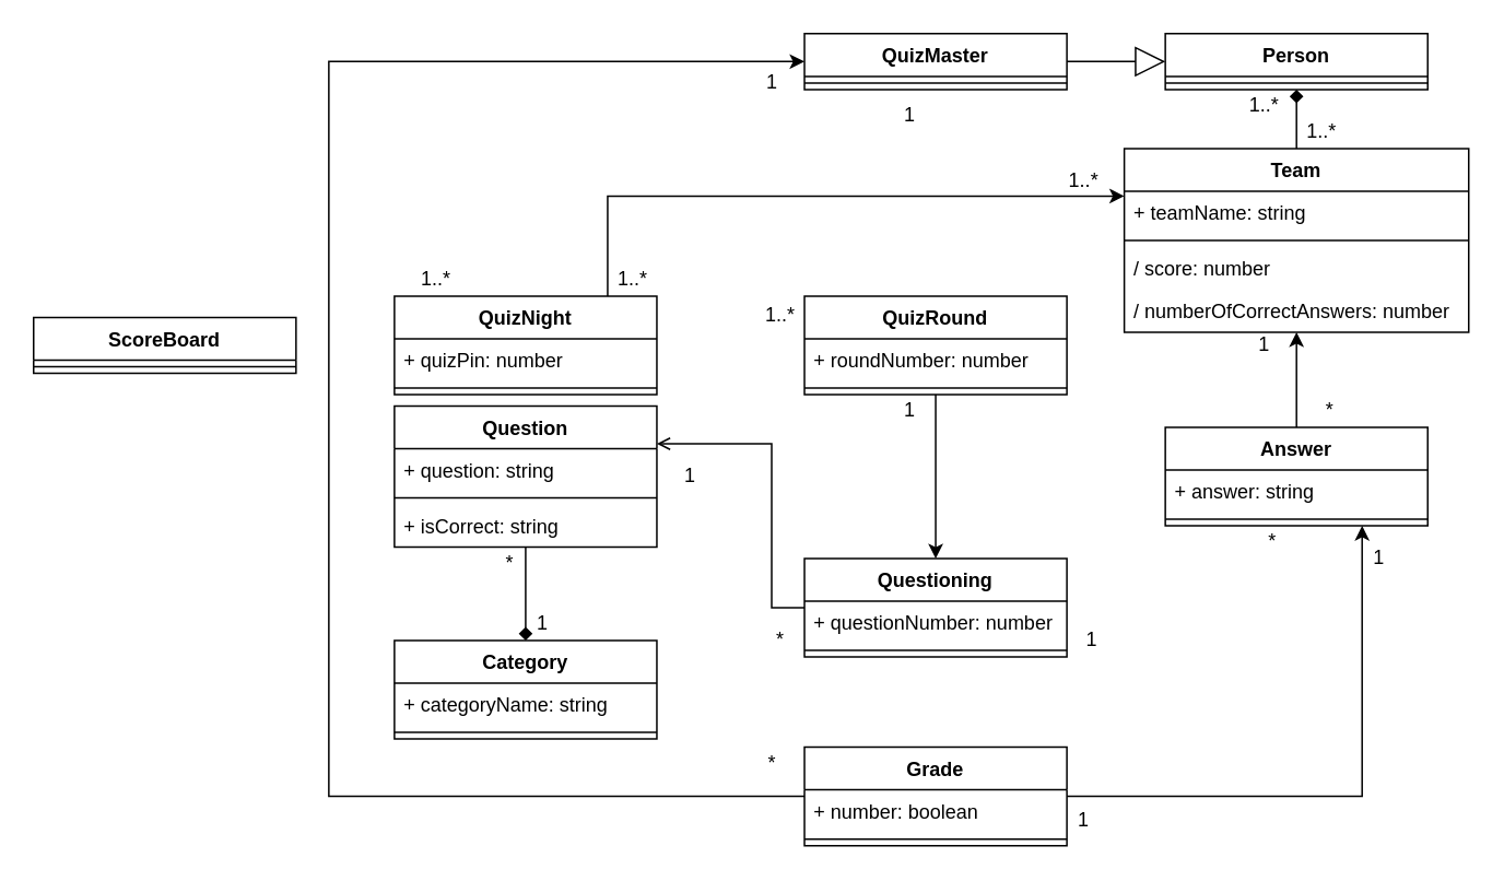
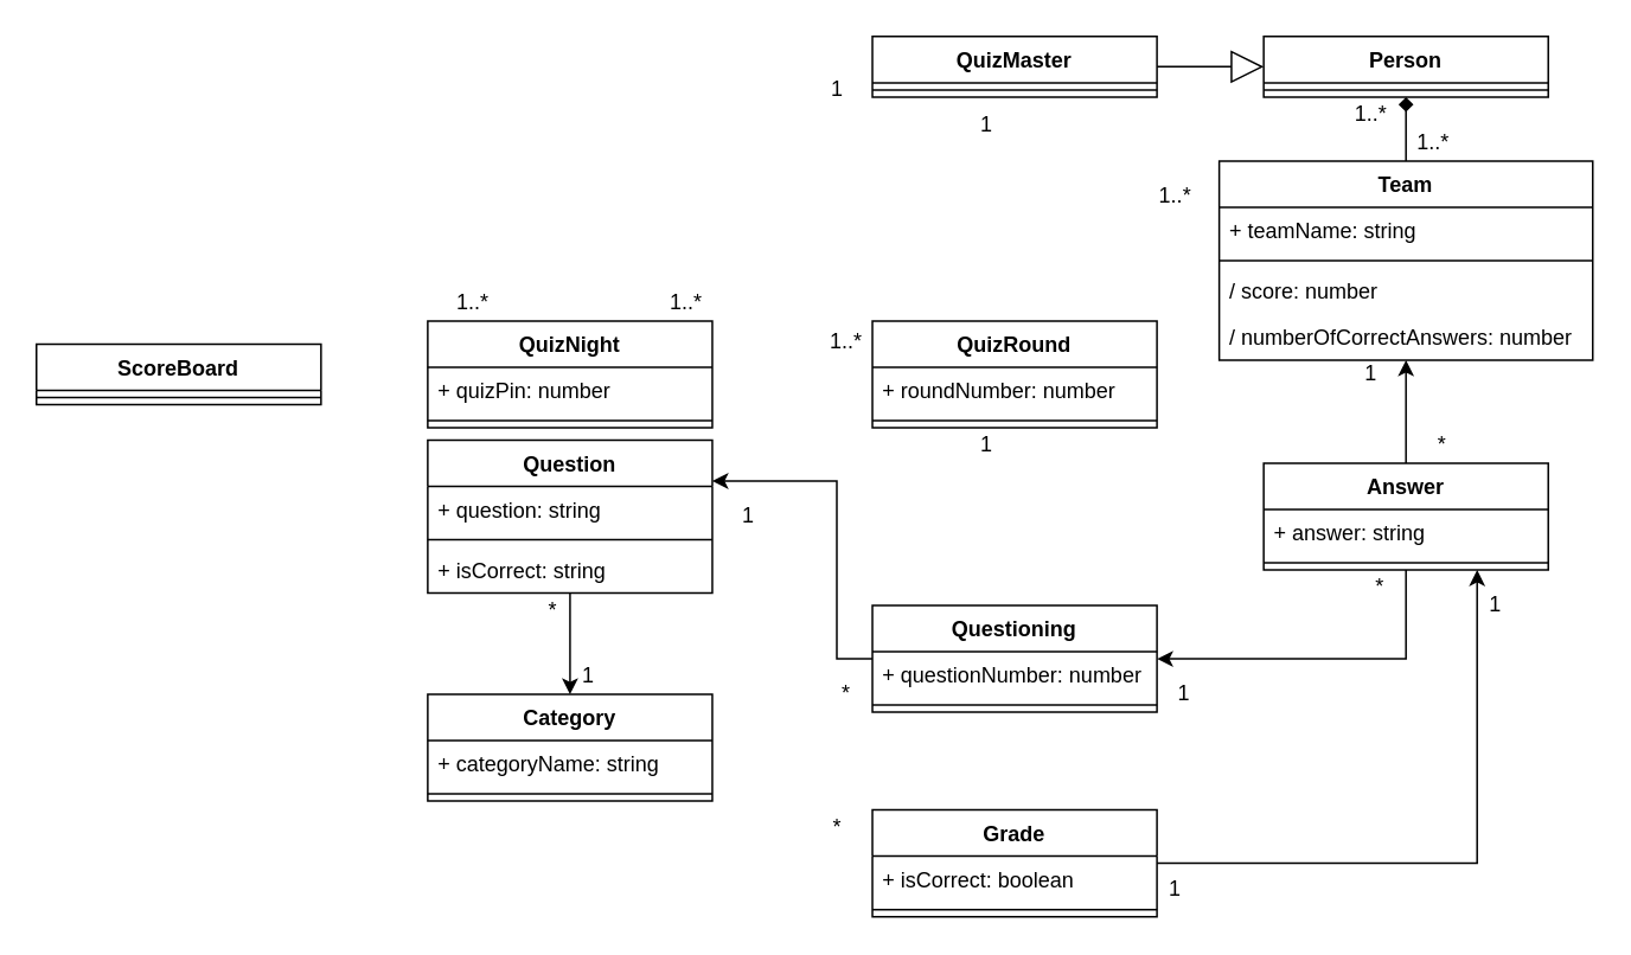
  <mxCell id="0" />
  <mxCell id="1" parent="0" />
  <mxCell id="2" style="edgeStyle=orthogonalEdgeStyle;rounded=0;orthogonalLoop=1;jettySize=auto;html=1;" edge="1" parent="1" source="13" target="30"><mxGeometry relative="1" as="geometry" /></mxCell>
  <mxCell id="3" style="edgeStyle=orthogonalEdgeStyle;rounded=0;orthogonalLoop=1;jettySize=auto;html=1;entryX=0.5;entryY=1;entryDx=0;entryDy=0;endArrow=diamond;" edge="1" parent="1" source="30" target="26"><mxGeometry relative="1" as="geometry" /></mxCell>
- <mxCell id="4" style="edgeStyle=orthogonalEdgeStyle;rounded=0;orthogonalLoop=1;jettySize=auto;html=1;entryX=0;entryY=0.115;entryDx=0;entryDy=0;entryPerimeter=0;" edge="1" parent="1" source="5" target="31"><mxGeometry relative="1" as="geometry"><Array as="points"><mxPoint x="370" y="119" /></Array></mxGeometry></mxCell>
  <mxCell id="5" value="QuizNight" style="swimlane;fontStyle=1;align=center;verticalAlign=top;childLayout=stackLayout;horizontal=1;startSize=26;horizontalStack=0;resizeParent=1;resizeParentMax=0;resizeLast=0;collapsible=1;marginBottom=0;" vertex="1" parent="1"><mxGeometry x="240" y="180" width="160" height="60" as="geometry" /></mxCell>
  <mxCell id="6" value="+ quizPin: number" style="text;strokeColor=none;fillColor=none;align=left;verticalAlign=top;spacingLeft=4;spacingRight=4;overflow=hidden;rotatable=0;points=[[0,0.5],[1,0.5]];portConstraint=eastwest;" vertex="1" parent="5"><mxGeometry y="26" width="160" height="26" as="geometry" /></mxCell>
  <mxCell id="7" value="" style="line;strokeWidth=1;fillColor=none;align=left;verticalAlign=middle;spacingTop=-1;spacingLeft=3;spacingRight=3;rotatable=0;labelPosition=right;points=[];portConstraint=eastwest;" vertex="1" parent="5"><mxGeometry y="52" width="160" height="8" as="geometry" /></mxCell>
- <mxCell id="8" style="edgeStyle=orthogonalEdgeStyle;rounded=0;orthogonalLoop=1;jettySize=auto;html=1;entryX=0.5;entryY=0;entryDx=0;entryDy=0;" edge="1" parent="1" source="9" target="17"><mxGeometry relative="1" as="geometry" /></mxCell>
  <mxCell id="9" value="QuizRound" style="swimlane;fontStyle=1;align=center;verticalAlign=top;childLayout=stackLayout;horizontal=1;startSize=26;horizontalStack=0;resizeParent=1;resizeParentMax=0;resizeLast=0;collapsible=1;marginBottom=0;" vertex="1" parent="1"><mxGeometry x="490" y="180" width="160" height="60" as="geometry" /></mxCell>
  <mxCell id="10" value="+ roundNumber: number" style="text;strokeColor=none;fillColor=none;align=left;verticalAlign=top;spacingLeft=4;spacingRight=4;overflow=hidden;rotatable=0;points=[[0,0.5],[1,0.5]];portConstraint=eastwest;" vertex="1" parent="9"><mxGeometry y="26" width="160" height="26" as="geometry" /></mxCell>
  <mxCell id="11" value="" style="line;strokeWidth=1;fillColor=none;align=left;verticalAlign=middle;spacingTop=-1;spacingLeft=3;spacingRight=3;rotatable=0;labelPosition=right;points=[];portConstraint=eastwest;" vertex="1" parent="9"><mxGeometry y="52" width="160" height="8" as="geometry" /></mxCell>
+ <mxCell id="12" style="edgeStyle=orthogonalEdgeStyle;rounded=0;orthogonalLoop=1;jettySize=auto;html=1;" edge="1" parent="1" source="13" target="17"><mxGeometry relative="1" as="geometry"><mxPoint x="653.04" y="370.992" as="targetPoint" /><Array as="points"><mxPoint x="790" y="370" /></Array></mxGeometry></mxCell>
  <mxCell id="13" value="Answer" style="swimlane;fontStyle=1;align=center;verticalAlign=top;childLayout=stackLayout;horizontal=1;startSize=26;horizontalStack=0;resizeParent=1;resizeParentMax=0;resizeLast=0;collapsible=1;marginBottom=0;" vertex="1" parent="1"><mxGeometry x="710" y="260" width="160" height="60" as="geometry" /></mxCell>
  <mxCell id="14" value="+ answer: string" style="text;strokeColor=none;fillColor=none;align=left;verticalAlign=top;spacingLeft=4;spacingRight=4;overflow=hidden;rotatable=0;points=[[0,0.5],[1,0.5]];portConstraint=eastwest;" vertex="1" parent="13"><mxGeometry y="26" width="160" height="26" as="geometry" /></mxCell>
  <mxCell id="15" value="" style="line;strokeWidth=1;fillColor=none;align=left;verticalAlign=middle;spacingTop=-1;spacingLeft=3;spacingRight=3;rotatable=0;labelPosition=right;points=[];portConstraint=eastwest;" vertex="1" parent="13"><mxGeometry y="52" width="160" height="8" as="geometry" /></mxCell>
- <mxCell id="16" style="edgeStyle=orthogonalEdgeStyle;rounded=0;orthogonalLoop=1;jettySize=auto;html=1;endArrow=open;" edge="1" parent="1" source="17" target="47"><mxGeometry relative="1" as="geometry"><Array as="points"><mxPoint x="470" y="370" /><mxPoint x="470" y="270" /></Array></mxGeometry></mxCell>
+ <mxCell id="16" style="edgeStyle=orthogonalEdgeStyle;rounded=0;orthogonalLoop=1;jettySize=auto;html=1;" edge="1" parent="1" source="17" target="47"><mxGeometry relative="1" as="geometry"><Array as="points"><mxPoint x="470" y="370" /><mxPoint x="470" y="270" /></Array></mxGeometry></mxCell>
  <mxCell id="17" value="Questioning" style="swimlane;fontStyle=1;align=center;verticalAlign=top;childLayout=stackLayout;horizontal=1;startSize=26;horizontalStack=0;resizeParent=1;resizeParentMax=0;resizeLast=0;collapsible=1;marginBottom=0;" vertex="1" parent="1"><mxGeometry x="490" y="340" width="160" height="60" as="geometry" /></mxCell>
  <mxCell id="18" value="+ questionNumber: number" style="text;strokeColor=none;fillColor=none;align=left;verticalAlign=top;spacingLeft=4;spacingRight=4;overflow=hidden;rotatable=0;points=[[0,0.5],[1,0.5]];portConstraint=eastwest;" vertex="1" parent="17"><mxGeometry y="26" width="160" height="26" as="geometry" /></mxCell>
  <mxCell id="19" value="" style="line;strokeWidth=1;fillColor=none;align=left;verticalAlign=middle;spacingTop=-1;spacingLeft=3;spacingRight=3;rotatable=0;labelPosition=right;points=[];portConstraint=eastwest;" vertex="1" parent="17"><mxGeometry y="52" width="160" height="8" as="geometry" /></mxCell>
- <mxCell id="20" style="edgeStyle=orthogonalEdgeStyle;rounded=0;orthogonalLoop=1;jettySize=auto;html=1;" edge="1" parent="1" source="22" target="28"><mxGeometry relative="1" as="geometry"><Array as="points"><mxPoint x="200" y="485" /><mxPoint x="200" y="37" /></Array></mxGeometry></mxCell>
  <mxCell id="21" style="edgeStyle=orthogonalEdgeStyle;rounded=0;orthogonalLoop=1;jettySize=auto;html=1;entryX=0.75;entryY=1;entryDx=0;entryDy=0;" edge="1" parent="1" source="22" target="13"><mxGeometry relative="1" as="geometry" /></mxCell>
  <mxCell id="22" value="Grade" style="swimlane;fontStyle=1;align=center;verticalAlign=top;childLayout=stackLayout;horizontal=1;startSize=26;horizontalStack=0;resizeParent=1;resizeParentMax=0;resizeLast=0;collapsible=1;marginBottom=0;" vertex="1" parent="1"><mxGeometry x="490" y="455" width="160" height="60" as="geometry" /></mxCell>
- <mxCell id="23" value="+ number: boolean" style="text;strokeColor=none;fillColor=none;align=left;verticalAlign=top;spacingLeft=4;spacingRight=4;overflow=hidden;rotatable=0;points=[[0,0.5],[1,0.5]];portConstraint=eastwest;" vertex="1" parent="22"><mxGeometry y="26" width="160" height="26" as="geometry" /></mxCell>
+ <mxCell id="23" value="+ isCorrect: boolean" style="text;strokeColor=none;fillColor=none;align=left;verticalAlign=top;spacingLeft=4;spacingRight=4;overflow=hidden;rotatable=0;points=[[0,0.5],[1,0.5]];portConstraint=eastwest;" vertex="1" parent="22"><mxGeometry y="26" width="160" height="26" as="geometry" /></mxCell>
  <mxCell id="24" value="" style="line;strokeWidth=1;fillColor=none;align=left;verticalAlign=middle;spacingTop=-1;spacingLeft=3;spacingRight=3;rotatable=0;labelPosition=right;points=[];portConstraint=eastwest;" vertex="1" parent="22"><mxGeometry y="52" width="160" height="8" as="geometry" /></mxCell>
  <mxCell id="25" value="" style="endArrow=block;endSize=16;endFill=0;html=1;" edge="1" parent="1" source="28" target="26"><mxGeometry width="160" relative="1" as="geometry"><mxPoint x="520" y="30" as="sourcePoint" /><mxPoint x="680" y="30" as="targetPoint" /></mxGeometry></mxCell>
  <mxCell id="26" value="Person" style="swimlane;fontStyle=1;align=center;verticalAlign=top;childLayout=stackLayout;horizontal=1;startSize=26;horizontalStack=0;resizeParent=1;resizeParentMax=0;resizeLast=0;collapsible=1;marginBottom=0;" vertex="1" parent="1"><mxGeometry x="710" y="20" width="160" height="34" as="geometry" /></mxCell>
  <mxCell id="27" value="" style="line;strokeWidth=1;fillColor=none;align=left;verticalAlign=middle;spacingTop=-1;spacingLeft=3;spacingRight=3;rotatable=0;labelPosition=right;points=[];portConstraint=eastwest;" vertex="1" parent="26"><mxGeometry y="26" width="160" height="8" as="geometry" /></mxCell>
  <mxCell id="28" value="QuizMaster" style="swimlane;fontStyle=1;align=center;verticalAlign=top;childLayout=stackLayout;horizontal=1;startSize=26;horizontalStack=0;resizeParent=1;resizeParentMax=0;resizeLast=0;collapsible=1;marginBottom=0;" vertex="1" parent="1"><mxGeometry x="490" y="20" width="160" height="34" as="geometry" /></mxCell>
  <mxCell id="29" value="" style="line;strokeWidth=1;fillColor=none;align=left;verticalAlign=middle;spacingTop=-1;spacingLeft=3;spacingRight=3;rotatable=0;labelPosition=right;points=[];portConstraint=eastwest;" vertex="1" parent="28"><mxGeometry y="26" width="160" height="8" as="geometry" /></mxCell>
  <mxCell id="30" value="Team" style="swimlane;fontStyle=1;align=center;verticalAlign=top;childLayout=stackLayout;horizontal=1;startSize=26;horizontalStack=0;resizeParent=1;resizeParentMax=0;resizeLast=0;collapsible=1;marginBottom=0;" vertex="1" parent="1"><mxGeometry x="685" y="90" width="210" height="112" as="geometry" /></mxCell>
  <mxCell id="31" value="+ teamName: string" style="text;strokeColor=none;fillColor=none;align=left;verticalAlign=top;spacingLeft=4;spacingRight=4;overflow=hidden;rotatable=0;points=[[0,0.5],[1,0.5]];portConstraint=eastwest;" vertex="1" parent="30"><mxGeometry y="26" width="210" height="26" as="geometry" /></mxCell>
  <mxCell id="32" value="" style="line;strokeWidth=1;fillColor=none;align=left;verticalAlign=middle;spacingTop=-1;spacingLeft=3;spacingRight=3;rotatable=0;labelPosition=right;points=[];portConstraint=eastwest;" vertex="1" parent="30"><mxGeometry y="52" width="210" height="8" as="geometry" /></mxCell>
  <mxCell id="33" value="/ score: number" style="text;strokeColor=none;fillColor=none;align=left;verticalAlign=top;spacingLeft=4;spacingRight=4;overflow=hidden;rotatable=0;points=[[0,0.5],[1,0.5]];portConstraint=eastwest;" vertex="1" parent="30"><mxGeometry y="60" width="210" height="26" as="geometry" /></mxCell>
  <mxCell id="34" value="/ numberOfCorrectAnswers: number" style="text;strokeColor=none;fillColor=none;align=left;verticalAlign=top;spacingLeft=4;spacingRight=4;overflow=hidden;rotatable=0;points=[[0,0.5],[1,0.5]];portConstraint=eastwest;" vertex="1" parent="30"><mxGeometry y="86" width="210" height="26" as="geometry" /></mxCell>
  <mxCell id="35" value="1..*" style="text;html=1;align=center;verticalAlign=middle;resizable=0;points=[];autosize=1;" vertex="1" parent="1"><mxGeometry x="645" y="100" width="30" height="20" as="geometry" /></mxCell>
  <mxCell id="36" value="1" style="text;html=1;align=center;verticalAlign=middle;resizable=0;points=[];autosize=1;" vertex="1" parent="1"><mxGeometry x="544" y="60" width="20" height="20" as="geometry" /></mxCell>
  <mxCell id="37" value="1..*" style="text;html=1;align=center;verticalAlign=middle;resizable=0;points=[];autosize=1;" vertex="1" parent="1"><mxGeometry x="755" y="54" width="30" height="20" as="geometry" /></mxCell>
  <mxCell id="38" value="1..*" style="text;html=1;align=center;verticalAlign=middle;resizable=0;points=[];autosize=1;" vertex="1" parent="1"><mxGeometry x="460" y="182" width="30" height="20" as="geometry" /></mxCell>
  <mxCell id="39" value="1" style="text;html=1;align=center;verticalAlign=middle;resizable=0;points=[];autosize=1;" vertex="1" parent="1"><mxGeometry x="655" y="380" width="20" height="20" as="geometry" /></mxCell>
  <mxCell id="40" value="1" style="text;html=1;align=center;verticalAlign=middle;resizable=0;points=[];autosize=1;" vertex="1" parent="1"><mxGeometry x="410" y="280" width="20" height="20" as="geometry" /></mxCell>
  <mxCell id="41" value="1" style="text;html=1;align=center;verticalAlign=middle;resizable=0;points=[];autosize=1;" vertex="1" parent="1"><mxGeometry x="830" y="330" width="20" height="20" as="geometry" /></mxCell>
  <mxCell id="42" value="1" style="text;html=1;align=center;verticalAlign=middle;resizable=0;points=[];autosize=1;" vertex="1" parent="1"><mxGeometry x="650" y="490" width="20" height="20" as="geometry" /></mxCell>
  <mxCell id="43" value="1" style="text;html=1;align=center;verticalAlign=middle;resizable=0;points=[];autosize=1;" vertex="1" parent="1"><mxGeometry x="460" y="40" width="20" height="20" as="geometry" /></mxCell>
  <mxCell id="44" value="*" style="text;html=1;align=center;verticalAlign=middle;resizable=0;points=[];autosize=1;" vertex="1" parent="1"><mxGeometry x="460" y="455" width="20" height="20" as="geometry" /></mxCell>
  <mxCell id="45" value="*" style="text;html=1;align=center;verticalAlign=middle;resizable=0;points=[];autosize=1;" vertex="1" parent="1"><mxGeometry x="465" y="380" width="20" height="20" as="geometry" /></mxCell>
- <mxCell id="46" style="edgeStyle=orthogonalEdgeStyle;rounded=0;orthogonalLoop=1;jettySize=auto;html=1;endArrow=diamond;" edge="1" parent="1" source="47" target="51"><mxGeometry relative="1" as="geometry" /></mxCell>
+ <mxCell id="46" style="edgeStyle=orthogonalEdgeStyle;rounded=0;orthogonalLoop=1;jettySize=auto;html=1;" edge="1" parent="1" source="47" target="51"><mxGeometry relative="1" as="geometry" /></mxCell>
  <mxCell id="47" value="Question" style="swimlane;fontStyle=1;align=center;verticalAlign=top;childLayout=stackLayout;horizontal=1;startSize=26;horizontalStack=0;resizeParent=1;resizeParentMax=0;resizeLast=0;collapsible=1;marginBottom=0;" vertex="1" parent="1"><mxGeometry x="240" y="247" width="160" height="86" as="geometry" /></mxCell>
  <mxCell id="48" value="+ question: string" style="text;strokeColor=none;fillColor=none;align=left;verticalAlign=top;spacingLeft=4;spacingRight=4;overflow=hidden;rotatable=0;points=[[0,0.5],[1,0.5]];portConstraint=eastwest;" vertex="1" parent="47"><mxGeometry y="26" width="160" height="26" as="geometry" /></mxCell>
  <mxCell id="49" value="" style="line;strokeWidth=1;fillColor=none;align=left;verticalAlign=middle;spacingTop=-1;spacingLeft=3;spacingRight=3;rotatable=0;labelPosition=right;points=[];portConstraint=eastwest;" vertex="1" parent="47"><mxGeometry y="52" width="160" height="8" as="geometry" /></mxCell>
  <mxCell id="50" value="+ isCorrect: string" style="text;strokeColor=none;fillColor=none;align=left;verticalAlign=top;spacingLeft=4;spacingRight=4;overflow=hidden;rotatable=0;points=[[0,0.5],[1,0.5]];portConstraint=eastwest;" vertex="1" parent="47"><mxGeometry y="60" width="160" height="26" as="geometry" /></mxCell>
  <mxCell id="51" value="Category" style="swimlane;fontStyle=1;align=center;verticalAlign=top;childLayout=stackLayout;horizontal=1;startSize=26;horizontalStack=0;resizeParent=1;resizeParentMax=0;resizeLast=0;collapsible=1;marginBottom=0;" vertex="1" parent="1"><mxGeometry x="240" y="390" width="160" height="60" as="geometry" /></mxCell>
  <mxCell id="52" value="+ categoryName: string" style="text;strokeColor=none;fillColor=none;align=left;verticalAlign=top;spacingLeft=4;spacingRight=4;overflow=hidden;rotatable=0;points=[[0,0.5],[1,0.5]];portConstraint=eastwest;" vertex="1" parent="51"><mxGeometry y="26" width="160" height="26" as="geometry" /></mxCell>
  <mxCell id="53" value="" style="line;strokeWidth=1;fillColor=none;align=left;verticalAlign=middle;spacingTop=-1;spacingLeft=3;spacingRight=3;rotatable=0;labelPosition=right;points=[];portConstraint=eastwest;" vertex="1" parent="51"><mxGeometry y="52" width="160" height="8" as="geometry" /></mxCell>
  <mxCell id="54" value="1" style="text;html=1;align=center;verticalAlign=middle;resizable=0;points=[];autosize=1;" vertex="1" parent="1"><mxGeometry x="320" y="370" width="20" height="20" as="geometry" /></mxCell>
  <mxCell id="55" value="*" style="text;html=1;align=center;verticalAlign=middle;resizable=0;points=[];autosize=1;" vertex="1" parent="1"><mxGeometry x="300" y="333" width="20" height="20" as="geometry" /></mxCell>
  <mxCell id="56" value="1..*" style="text;html=1;align=center;verticalAlign=middle;resizable=0;points=[];autosize=1;" vertex="1" parent="1"><mxGeometry x="370" y="160" width="30" height="20" as="geometry" /></mxCell>
  <mxCell id="57" value="1..*" style="text;html=1;align=center;verticalAlign=middle;resizable=0;points=[];autosize=1;" vertex="1" parent="1"><mxGeometry x="250" y="160" width="30" height="20" as="geometry" /></mxCell>
  <mxCell id="58" value="*" style="text;html=1;align=center;verticalAlign=middle;resizable=0;points=[];autosize=1;" vertex="1" parent="1"><mxGeometry x="765" y="320" width="20" height="20" as="geometry" /></mxCell>
  <mxCell id="59" value="1" style="text;html=1;align=center;verticalAlign=middle;resizable=0;points=[];autosize=1;" vertex="1" parent="1"><mxGeometry x="760" y="200" width="20" height="20" as="geometry" /></mxCell>
  <mxCell id="60" value="*" style="text;html=1;align=center;verticalAlign=middle;resizable=0;points=[];autosize=1;" vertex="1" parent="1"><mxGeometry x="800" y="240" width="20" height="20" as="geometry" /></mxCell>
  <mxCell id="61" value="1..*" style="text;html=1;align=center;verticalAlign=middle;resizable=0;points=[];autosize=1;" vertex="1" parent="1"><mxGeometry x="790" y="70" width="30" height="20" as="geometry" /></mxCell>
  <mxCell id="62" value="1" style="text;html=1;align=center;verticalAlign=middle;resizable=0;points=[];autosize=1;" vertex="1" parent="1"><mxGeometry x="544" y="240" width="20" height="20" as="geometry" /></mxCell>
  <mxCell id="63" value="ScoreBoard" style="swimlane;fontStyle=1;align=center;verticalAlign=top;childLayout=stackLayout;horizontal=1;startSize=26;horizontalStack=0;resizeParent=1;resizeParentMax=0;resizeLast=0;collapsible=1;marginBottom=0;" vertex="1" parent="1"><mxGeometry x="20" y="193" width="160" height="34" as="geometry" /></mxCell>
  <mxCell id="64" value="" style="line;strokeWidth=1;fillColor=none;align=left;verticalAlign=middle;spacingTop=-1;spacingLeft=3;spacingRight=3;rotatable=0;labelPosition=right;points=[];portConstraint=eastwest;" vertex="1" parent="63"><mxGeometry y="26" width="160" height="8" as="geometry" /></mxCell>
